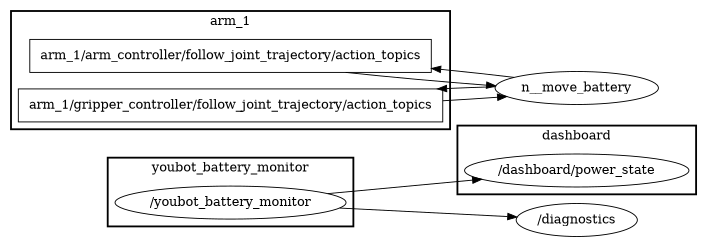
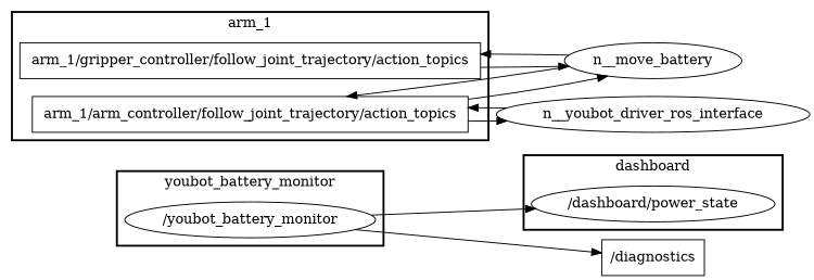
  digraph {
    compound=True
    rank=same
    rankdir=LR
    ranksep=0.2
    node [shape=box]
    edge [penwidth=1]
    n1 [height=0.5 label="/dashboard/power_state" shape=ellipse width=2.6111]
    n2 [height=0.5 label="arm_1/arm_controller/follow_joint_trajectory/action_topics" width=6.0833]
    n3 [height=0.5 label="arm_1/gripper_controller/follow_joint_trajectory/action_topics" width=6.4306]
    n4 [height=0.5 label="/youbot_battery_monitor" shape=ellipse width=3.5025]
    n5 [height=0.5 label=n__move_battery width=2.3109 shape=""]
-   n7 [height=0.5 label="/diagnostics" shape=ellipse width=1.4306]
+   n__youbot_driver_ros_interface [height=0.5 width=4.3691 shape=""]
+   n7 [height=0.5 label="/diagnostics" width=1.4306]
    subgraph cluster_1 {
      label=dashboard
      style=bold
      n1
    }
    subgraph cluster_2 {
      label=arm_1
      style=bold
      n2
      n3
    }
    subgraph cluster_3 {
      label=youbot_battery_monitor
      style=bold
      n4
    }
    n2 -> n5
+   n2 -> n__youbot_driver_ros_interface
    n3 -> n5
    n4 -> n1
    n4 -> n7
    n5 -> n2
    n5 -> n3
+   n__youbot_driver_ros_interface -> n2
  }
